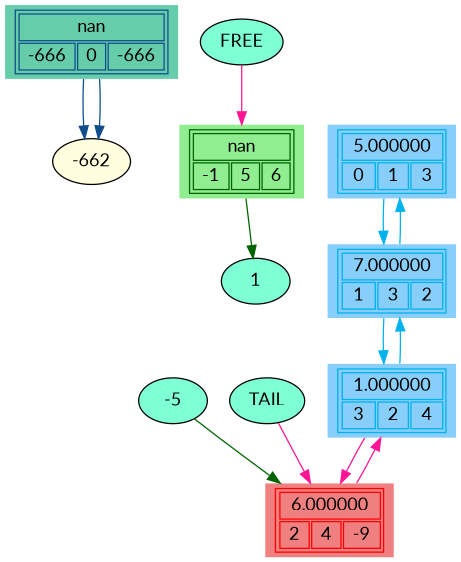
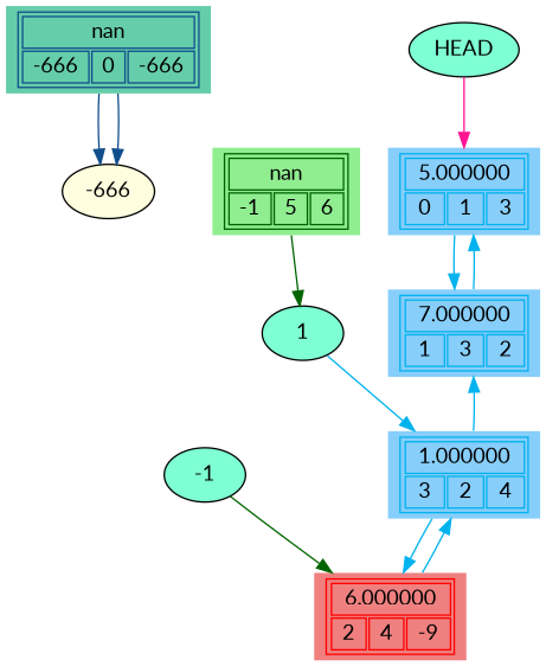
  digraph {
    fontname=Lato
    rankdir=TB
    node [fillcolor=aquamarine fontname=Lato style=filled]
    edge [color=deepskyblue2 fontname=Lato]
    n1 [color=dodgerblue4 fillcolor=mediumaquamarine label=< 	<table> 	<tr> 		<td colspan="3"> nan </td> 	 </tr> 	 <tr> 		 <td> -666 </td> 		 <td> 0 </td> 		 <td> -666 </td> 	 </tr> 	</table>> shape=plaintext]
-   -666 [fillcolor=lightyellow label=-662]
+   -666 [fillcolor=lightyellow]
    n3 [color=deepskyblue2 fillcolor=lightskyblue label=< 	<table> 	<tr> 		<td colspan="3"> 5.000000 </td> 	 </tr> 	 <tr> 		 <td> 0 </td> 		 <td> 1 </td> 		 <td> 3 </td> 	 </tr> 	</table>> shape=plaintext]
    n4 [color=deepskyblue2 fillcolor=lightskyblue label=< 	<table> 	<tr> 		<td colspan="3"> 7.000000 </td> 	 </tr> 	 <tr> 		 <td> 1 </td> 		 <td> 3 </td> 		 <td> 2 </td> 	 </tr> 	</table>> shape=plaintext]
    n5 [color=deepskyblue2 fillcolor=lightskyblue label=< 	<table> 	<tr> 		<td colspan="3"> 1.000000 </td> 	 </tr> 	 <tr> 		 <td> 3 </td> 		 <td> 2 </td> 		 <td> 4 </td> 	 </tr> 	</table>> shape=plaintext]
    n6 [color=red fillcolor=lightcoral label=< 	<table> 	<tr> 		<td colspan="3"> 6.000000 </td> 	 </tr> 	 <tr> 		 <td> 2 </td> 		 <td> 4 </td> 		 <td> -9 </td> 	 </tr> 	</table>> shape=plaintext]
-   -1 [label=-5]
+   -1
    n8 [color=darkgreen fillcolor=lightgreen label=< 	<table> 	<tr> 		<td colspan="3"> nan </td> 	 </tr> 	 <tr> 		 <td> -1 </td> 		 <td> 5 </td> 		 <td> 6 </td> 	 </tr> 	</table>> shape=plaintext]
    n9 [label=1]
-   TAIL [color=black]
-   FREE [color=black]
+   HEAD [color=black]
    n1 -> -666 [color=dodgerblue4]
    n1 -> -666 [color=dodgerblue4]
    n3 -> n4
    n4 -> n3
-   n4 -> n5
+   n9 -> n5
    n5 -> n4
-   n5 -> n6 [color=deeppink]
-   n6 -> n5 [color=deeppink]
+   n5 -> n6
+   n6 -> n5
    -1 -> n6 [color=darkgreen]
    n8 -> n9 [color=darkgreen]
-   TAIL -> n6 [color=deeppink]
-   FREE -> n8 [color=deeppink]
+   HEAD -> n3 [color=deeppink]
  }
